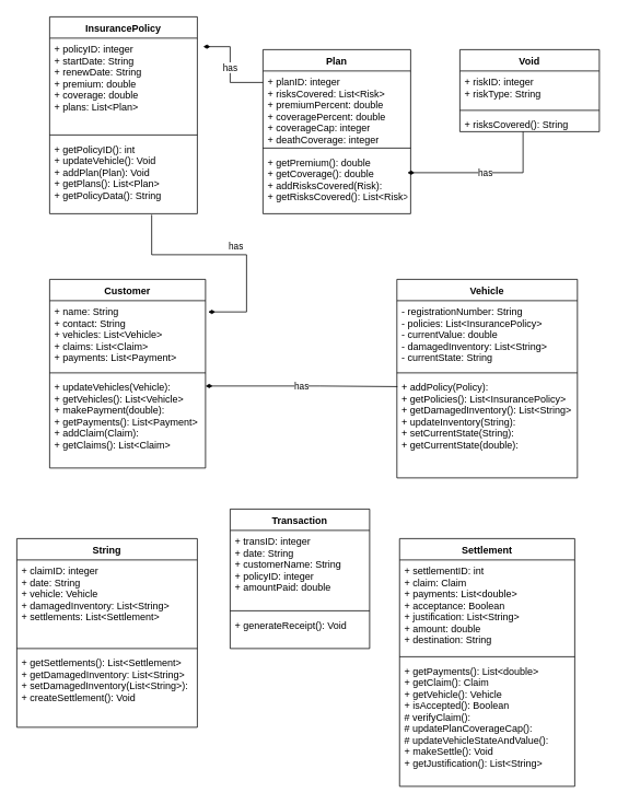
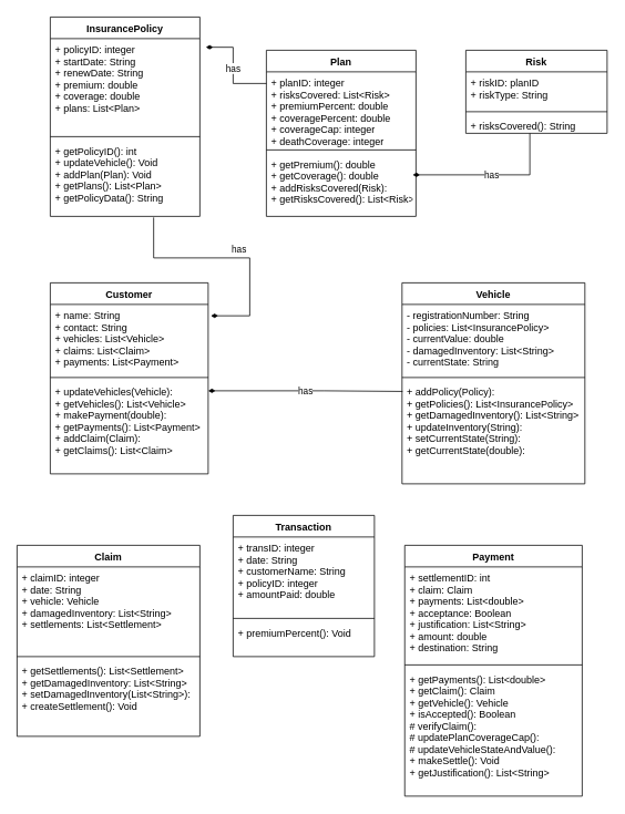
  <mxCell id="0" />
  <mxCell id="1" parent="0" />
  <mxCell id="2" value="Customer" style="swimlane;fontStyle=1;align=center;verticalAlign=top;childLayout=stackLayout;horizontal=1;startSize=26;horizontalStack=0;resizeParent=1;resizeParentMax=0;resizeLast=0;collapsible=1;marginBottom=0;" vertex="1" parent="1"><mxGeometry x="60" y="340" width="190" height="230" as="geometry" /></mxCell>
  <mxCell id="3" value="+ name: String&#10;+ contact: String&#10;+ vehicles: List&lt;Vehicle&gt;&#10;+ claims: List&lt;Claim&gt;&#10;+ payments: List&lt;Payment&gt;" style="text;strokeColor=none;fillColor=none;align=left;verticalAlign=top;spacingLeft=4;spacingRight=4;overflow=hidden;rotatable=0;points=[[0,0.5],[1,0.5]];portConstraint=eastwest;" vertex="1" parent="2"><mxGeometry y="26" width="190" height="84" as="geometry" /></mxCell>
  <mxCell id="4" value="" style="line;strokeWidth=1;fillColor=none;align=left;verticalAlign=middle;spacingTop=-1;spacingLeft=3;spacingRight=3;rotatable=0;labelPosition=right;points=[];portConstraint=eastwest;strokeColor=inherit;" vertex="1" parent="2"><mxGeometry y="110" width="190" height="8" as="geometry" /></mxCell>
  <mxCell id="5" value="has" style="edgeStyle=orthogonalEdgeStyle;rounded=0;orthogonalLoop=1;jettySize=auto;html=1;exitX=1;exitY=0.5;exitDx=0;exitDy=0;endArrow=none;endFill=0;startArrow=diamondThin;startFill=1;entryX=0.003;entryY=0.103;entryDx=0;entryDy=0;entryPerimeter=0;" edge="1" parent="2" target="10"><mxGeometry relative="1" as="geometry"><Array as="points"><mxPoint x="330" y="130" /></Array><mxPoint x="190" y="130" as="sourcePoint" /><mxPoint x="370" y="130" as="targetPoint" /></mxGeometry></mxCell>
  <mxCell id="6" value="+ updateVehicles(Vehicle): &#10;+ getVehicles(): List&lt;Vehicle&gt;&#10;+ makePayment(double):&#10;+ getPayments(): List&lt;Payment&gt;&#10;+ addClaim(Claim):&#10;+ getClaims(): List&lt;Claim&gt; " style="text;strokeColor=none;fillColor=none;align=left;verticalAlign=top;spacingLeft=4;spacingRight=4;overflow=hidden;rotatable=0;points=[[0,0.5],[1,0.5]];portConstraint=eastwest;" vertex="1" parent="2"><mxGeometry y="118" width="190" height="112" as="geometry" /></mxCell>
  <mxCell id="7" value="Vehicle" style="swimlane;fontStyle=1;align=center;verticalAlign=top;childLayout=stackLayout;horizontal=1;startSize=26;horizontalStack=0;resizeParent=1;resizeParentMax=0;resizeLast=0;collapsible=1;marginBottom=0;" vertex="1" parent="1"><mxGeometry x="483.25" y="340" width="220" height="242" as="geometry" /></mxCell>
  <mxCell id="8" value="- registrationNumber: String&#10;- policies: List&lt;InsurancePolicy&gt;&#10;- currentValue: double&#10;- damagedInventory: List&lt;String&gt;&#10;- currentState: String" style="text;strokeColor=none;fillColor=none;align=left;verticalAlign=top;spacingLeft=4;spacingRight=4;overflow=hidden;rotatable=0;points=[[0,0.5],[1,0.5]];portConstraint=eastwest;" vertex="1" parent="7"><mxGeometry y="26" width="220" height="84" as="geometry" /></mxCell>
  <mxCell id="9" value="" style="line;strokeWidth=1;fillColor=none;align=left;verticalAlign=middle;spacingTop=-1;spacingLeft=3;spacingRight=3;rotatable=0;labelPosition=right;points=[];portConstraint=eastwest;strokeColor=inherit;" vertex="1" parent="7"><mxGeometry y="110" width="220" height="8" as="geometry" /></mxCell>
  <mxCell id="10" value="+ addPolicy(Policy): &#10;+ getPolicies(): List&lt;InsurancePolicy&gt;&#10;+ getDamagedInventory(): List&lt;String&gt;&#10;+ updateInventory(String):&#10;+ setCurrentState(String):&#10;+ getCurrentState(double):" style="text;strokeColor=none;fillColor=none;align=left;verticalAlign=top;spacingLeft=4;spacingRight=4;overflow=hidden;rotatable=0;points=[[0,0.5],[1,0.5]];portConstraint=eastwest;" vertex="1" parent="7"><mxGeometry y="118" width="220" height="124" as="geometry" /></mxCell>
- <mxCell id="11" value="String" style="swimlane;fontStyle=1;align=center;verticalAlign=top;childLayout=stackLayout;horizontal=1;startSize=26;horizontalStack=0;resizeParent=1;resizeParentMax=0;resizeLast=0;collapsible=1;marginBottom=0;" vertex="1" parent="1"><mxGeometry x="20" y="656" width="220" height="230" as="geometry" /></mxCell>
+ <mxCell id="11" value="Claim" style="swimlane;fontStyle=1;align=center;verticalAlign=top;childLayout=stackLayout;horizontal=1;startSize=26;horizontalStack=0;resizeParent=1;resizeParentMax=0;resizeLast=0;collapsible=1;marginBottom=0;" vertex="1" parent="1"><mxGeometry x="20" y="656" width="220" height="230" as="geometry" /></mxCell>
  <mxCell id="12" value="+ claimID: integer&#10;+ date: String&#10;+ vehicle: Vehicle&#10;+ damagedInventory: List&lt;String&gt;&#10;+ settlements: List&lt;Settlement&gt;" style="text;strokeColor=none;fillColor=none;align=left;verticalAlign=top;spacingLeft=4;spacingRight=4;overflow=hidden;rotatable=0;points=[[0,0.5],[1,0.5]];portConstraint=eastwest;" vertex="1" parent="11"><mxGeometry y="26" width="220" height="104" as="geometry" /></mxCell>
  <mxCell id="13" value="" style="line;strokeWidth=1;fillColor=none;align=left;verticalAlign=middle;spacingTop=-1;spacingLeft=3;spacingRight=3;rotatable=0;labelPosition=right;points=[];portConstraint=eastwest;strokeColor=inherit;" vertex="1" parent="11"><mxGeometry y="130" width="220" height="8" as="geometry" /></mxCell>
  <mxCell id="14" value="+ getSettlements(): List&lt;Settlement&gt;&#10;+ getDamagedInventory: List&lt;String&gt;&#10;+ setDamagedInventory(List&lt;String&gt;):&#10;+ createSettlement(): Void&#10;" style="text;strokeColor=none;fillColor=none;align=left;verticalAlign=top;spacingLeft=4;spacingRight=4;overflow=hidden;rotatable=0;points=[[0,0.5],[1,0.5]];portConstraint=eastwest;" vertex="1" parent="11"><mxGeometry y="138" width="220" height="92" as="geometry" /></mxCell>
- <mxCell id="15" value="Settlement" style="swimlane;fontStyle=1;align=center;verticalAlign=top;childLayout=stackLayout;horizontal=1;startSize=26;horizontalStack=0;resizeParent=1;resizeParentMax=0;resizeLast=0;collapsible=1;marginBottom=0;" vertex="1" parent="1"><mxGeometry x="486.5" y="656" width="213.5" height="302" as="geometry" /></mxCell>
+ <mxCell id="15" value="Payment" style="swimlane;fontStyle=1;align=center;verticalAlign=top;childLayout=stackLayout;horizontal=1;startSize=26;horizontalStack=0;resizeParent=1;resizeParentMax=0;resizeLast=0;collapsible=1;marginBottom=0;" vertex="1" parent="1"><mxGeometry x="486.5" y="656" width="213.5" height="302" as="geometry" /></mxCell>
  <mxCell id="16" value="+ settlementID: int&#10;+ claim: Claim&#10;+ payments: List&lt;double&gt;&#10;+ acceptance: Boolean&#10;+ justification: List&lt;String&gt;&#10;+ amount: double&#10;+ destination: String" style="text;strokeColor=none;fillColor=none;align=left;verticalAlign=top;spacingLeft=4;spacingRight=4;overflow=hidden;rotatable=0;points=[[0,0.5],[1,0.5]];portConstraint=eastwest;" vertex="1" parent="15"><mxGeometry y="26" width="213.5" height="114" as="geometry" /></mxCell>
  <mxCell id="17" value="" style="line;strokeWidth=1;fillColor=none;align=left;verticalAlign=middle;spacingTop=-1;spacingLeft=3;spacingRight=3;rotatable=0;labelPosition=right;points=[];portConstraint=eastwest;strokeColor=inherit;" vertex="1" parent="15"><mxGeometry y="140" width="213.5" height="8" as="geometry" /></mxCell>
  <mxCell id="18" value="+ getPayments(): List&lt;double&gt;&#10;+ getClaim(): Claim&#10;+ getVehicle(): Vehicle&#10;+ isAccepted(): Boolean&#10;# verifyClaim():&#10;# updatePlanCoverageCap():&#10;# updateVehicleStateAndValue():&#10;+ makeSettle(): Void&#10;+ getJustification(): List&lt;String&gt;" style="text;strokeColor=none;fillColor=none;align=left;verticalAlign=top;spacingLeft=4;spacingRight=4;overflow=hidden;rotatable=0;points=[[0,0.5],[1,0.5]];portConstraint=eastwest;" vertex="1" parent="15"><mxGeometry y="148" width="213.5" height="154" as="geometry" /></mxCell>
  <mxCell id="19" value="InsurancePolicy" style="swimlane;fontStyle=1;align=center;verticalAlign=top;childLayout=stackLayout;horizontal=1;startSize=26;horizontalStack=0;resizeParent=1;resizeParentMax=0;resizeLast=0;collapsible=1;marginBottom=0;" vertex="1" parent="1"><mxGeometry x="60" y="20" width="180" height="240" as="geometry" /></mxCell>
  <mxCell id="20" value="+ policyID: integer&#10;+ startDate: String&#10;+ renewDate: String&#10;+ premium: double&#10;+ coverage: double&#10;+ plans: List&lt;Plan&gt;" style="text;strokeColor=none;fillColor=none;align=left;verticalAlign=top;spacingLeft=4;spacingRight=4;overflow=hidden;rotatable=0;points=[[0,0.5],[1,0.5]];portConstraint=eastwest;" vertex="1" parent="19"><mxGeometry y="26" width="180" height="114" as="geometry" /></mxCell>
  <mxCell id="21" value="" style="line;strokeWidth=1;fillColor=none;align=left;verticalAlign=middle;spacingTop=-1;spacingLeft=3;spacingRight=3;rotatable=0;labelPosition=right;points=[];portConstraint=eastwest;strokeColor=inherit;" vertex="1" parent="19"><mxGeometry y="140" width="180" height="8" as="geometry" /></mxCell>
  <mxCell id="22" value="+ getPolicyID(): int&#10;+ updateVehicle(): Void&#10;+ addPlan(Plan): Void&#10;+ getPlans(): List&lt;Plan&gt;&#10;+ getPolicyData(): String" style="text;strokeColor=none;fillColor=none;align=left;verticalAlign=top;spacingLeft=4;spacingRight=4;overflow=hidden;rotatable=0;points=[[0,0.5],[1,0.5]];portConstraint=eastwest;" vertex="1" parent="19"><mxGeometry y="148" width="180" height="92" as="geometry" /></mxCell>
- <mxCell id="23" value="Void" style="swimlane;fontStyle=1;align=center;verticalAlign=top;childLayout=stackLayout;horizontal=1;startSize=26;horizontalStack=0;resizeParent=1;resizeParentMax=0;resizeLast=0;collapsible=1;marginBottom=0;" vertex="1" parent="1"><mxGeometry x="560" y="60" width="170" height="100" as="geometry" /></mxCell>
- <mxCell id="24" value="+ riskID: integer&#10;+ riskType: String" style="text;strokeColor=none;fillColor=none;align=left;verticalAlign=top;spacingLeft=4;spacingRight=4;overflow=hidden;rotatable=0;points=[[0,0.5],[1,0.5]];portConstraint=eastwest;" vertex="1" parent="23"><mxGeometry y="26" width="170" height="44" as="geometry" /></mxCell>
+ <mxCell id="23" value="Risk" style="swimlane;fontStyle=1;align=center;verticalAlign=top;childLayout=stackLayout;horizontal=1;startSize=26;horizontalStack=0;resizeParent=1;resizeParentMax=0;resizeLast=0;collapsible=1;marginBottom=0;" vertex="1" parent="1"><mxGeometry x="560" y="60" width="170" height="100" as="geometry" /></mxCell>
+ <mxCell id="24" value="+ riskID: planID&#10;+ riskType: String" style="text;strokeColor=none;fillColor=none;align=left;verticalAlign=top;spacingLeft=4;spacingRight=4;overflow=hidden;rotatable=0;points=[[0,0.5],[1,0.5]];portConstraint=eastwest;" vertex="1" parent="23"><mxGeometry y="26" width="170" height="44" as="geometry" /></mxCell>
  <mxCell id="25" value="" style="line;strokeWidth=1;fillColor=none;align=left;verticalAlign=middle;spacingTop=-1;spacingLeft=3;spacingRight=3;rotatable=0;labelPosition=right;points=[];portConstraint=eastwest;strokeColor=inherit;" vertex="1" parent="23"><mxGeometry y="70" width="170" height="8" as="geometry" /></mxCell>
  <mxCell id="26" value="+ risksCovered(): String" style="text;strokeColor=none;fillColor=none;align=left;verticalAlign=top;spacingLeft=4;spacingRight=4;overflow=hidden;rotatable=0;points=[[0,0.5],[1,0.5]];portConstraint=eastwest;" vertex="1" parent="23"><mxGeometry y="78" width="170" height="22" as="geometry" /></mxCell>
  <mxCell id="27" value="Plan" style="swimlane;fontStyle=1;align=center;verticalAlign=top;childLayout=stackLayout;horizontal=1;startSize=26;horizontalStack=0;resizeParent=1;resizeParentMax=0;resizeLast=0;collapsible=1;marginBottom=0;" vertex="1" parent="1"><mxGeometry x="320" y="60" width="180" height="200" as="geometry" /></mxCell>
  <mxCell id="28" value="+ planID: integer&#10;+ risksCovered: List&lt;Risk&gt;&#10;+ premiumPercent: double&#10;+ coveragePercent: double&#10;+ coverageCap: integer&#10;+ deathCoverage: integer" style="text;strokeColor=none;fillColor=none;align=left;verticalAlign=top;spacingLeft=4;spacingRight=4;overflow=hidden;rotatable=0;points=[[0,0.5],[1,0.5]];portConstraint=eastwest;" vertex="1" parent="27"><mxGeometry y="26" width="180" height="90" as="geometry" /></mxCell>
  <mxCell id="29" value="" style="line;strokeWidth=1;fillColor=none;align=left;verticalAlign=middle;spacingTop=-1;spacingLeft=3;spacingRight=3;rotatable=0;labelPosition=right;points=[];portConstraint=eastwest;strokeColor=inherit;" vertex="1" parent="27"><mxGeometry y="116" width="180" height="8" as="geometry" /></mxCell>
  <mxCell id="30" value="+ getPremium(): double&#10;+ getCoverage(): double&#10;+ addRisksCovered(Risk):&#10;+ getRisksCovered(): List&lt;Risk&gt;" style="text;strokeColor=none;fillColor=none;align=left;verticalAlign=top;spacingLeft=4;spacingRight=4;overflow=hidden;rotatable=0;points=[[0,0.5],[1,0.5]];portConstraint=eastwest;" vertex="1" parent="27"><mxGeometry y="124" width="180" height="76" as="geometry" /></mxCell>
  <mxCell id="31" value="Transaction" style="swimlane;fontStyle=1;align=center;verticalAlign=top;childLayout=stackLayout;horizontal=1;startSize=26;horizontalStack=0;resizeParent=1;resizeParentMax=0;resizeLast=0;collapsible=1;marginBottom=0;" vertex="1" parent="1"><mxGeometry x="280" y="620" width="170" height="170" as="geometry" /></mxCell>
  <mxCell id="32" value="+ transID: integer&#10;+ date: String&#10;+ customerName: String&#10;+ policyID: integer&#10;+ amountPaid: double&#10;" style="text;strokeColor=none;fillColor=none;align=left;verticalAlign=top;spacingLeft=4;spacingRight=4;overflow=hidden;rotatable=0;points=[[0,0.5],[1,0.5]];portConstraint=eastwest;" vertex="1" parent="31"><mxGeometry y="26" width="170" height="94" as="geometry" /></mxCell>
  <mxCell id="33" value="" style="line;strokeWidth=1;fillColor=none;align=left;verticalAlign=middle;spacingTop=-1;spacingLeft=3;spacingRight=3;rotatable=0;labelPosition=right;points=[];portConstraint=eastwest;strokeColor=inherit;" vertex="1" parent="31"><mxGeometry y="120" width="170" height="8" as="geometry" /></mxCell>
- <mxCell id="34" value="+ generateReceipt(): Void" style="text;strokeColor=none;fillColor=none;align=left;verticalAlign=top;spacingLeft=4;spacingRight=4;overflow=hidden;rotatable=0;points=[[0,0.5],[1,0.5]];portConstraint=eastwest;" vertex="1" parent="31"><mxGeometry y="128" width="170" height="42" as="geometry" /></mxCell>
+ <mxCell id="34" value="+ premiumPercent(): Void" style="text;strokeColor=none;fillColor=none;align=left;verticalAlign=top;spacingLeft=4;spacingRight=4;overflow=hidden;rotatable=0;points=[[0,0.5],[1,0.5]];portConstraint=eastwest;" vertex="1" parent="31"><mxGeometry y="128" width="170" height="42" as="geometry" /></mxCell>
  <mxCell id="35" value="has" style="edgeStyle=orthogonalEdgeStyle;rounded=0;orthogonalLoop=1;jettySize=auto;html=1;endArrow=none;endFill=0;startArrow=diamondThin;startFill=1;entryX=0.691;entryY=1.014;entryDx=0;entryDy=0;entryPerimeter=0;exitX=1.017;exitY=0.163;exitDx=0;exitDy=0;exitPerimeter=0;" edge="1" parent="1" source="3" target="22"><mxGeometry x="-0.082" y="-10" relative="1" as="geometry"><Array as="points"><mxPoint x="300" y="380" /><mxPoint x="300" y="310" /><mxPoint x="184" y="310" /></Array><mxPoint x="300" y="320" as="sourcePoint" /><mxPoint x="500" y="330.772" as="targetPoint" /><mxPoint as="offset" /></mxGeometry></mxCell>
  <mxCell id="36" value="has" style="edgeStyle=orthogonalEdgeStyle;rounded=0;orthogonalLoop=1;jettySize=auto;html=1;exitX=1;exitY=0.5;exitDx=0;exitDy=0;endArrow=none;endFill=0;startArrow=diamondThin;startFill=1;" edge="1" parent="1" target="26"><mxGeometry relative="1" as="geometry"><Array as="points"><mxPoint x="637" y="210" /></Array><mxPoint x="496.09" y="210" as="sourcePoint" /><mxPoint x="730" y="210.772" as="targetPoint" /></mxGeometry></mxCell>
  <mxCell id="37" value="has" style="edgeStyle=orthogonalEdgeStyle;rounded=0;orthogonalLoop=1;jettySize=auto;html=1;exitX=1.04;exitY=0.091;exitDx=0;exitDy=0;endArrow=none;endFill=0;startArrow=diamondThin;startFill=1;exitPerimeter=0;" edge="1" parent="1" source="20"><mxGeometry relative="1" as="geometry"><Array as="points"><mxPoint x="280" y="56" /><mxPoint x="280" y="100" /><mxPoint x="320" y="100" /></Array><mxPoint x="290" y="0" as="sourcePoint" /><mxPoint x="320" y="100" as="targetPoint" /></mxGeometry></mxCell>
